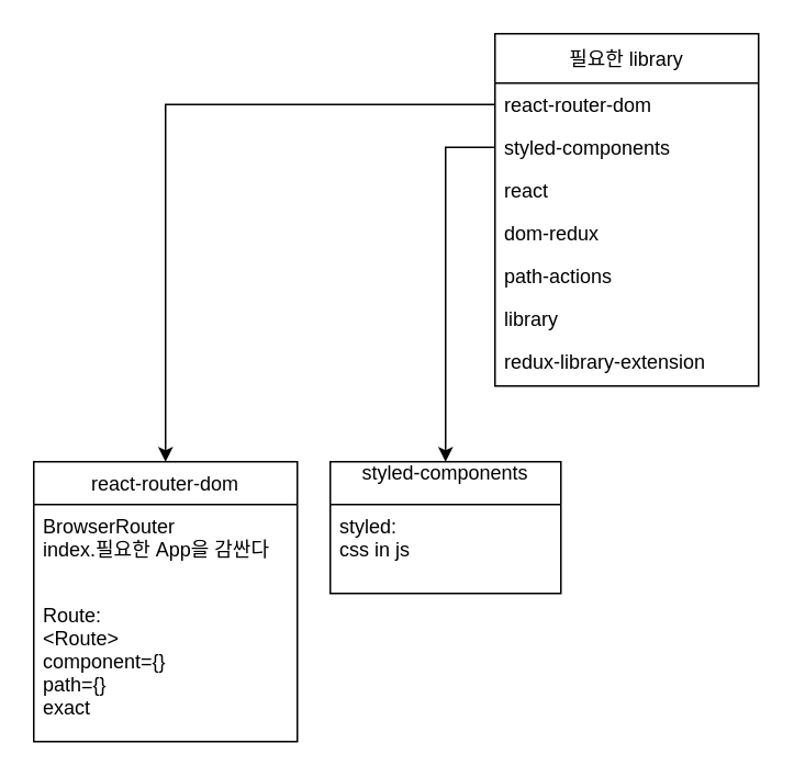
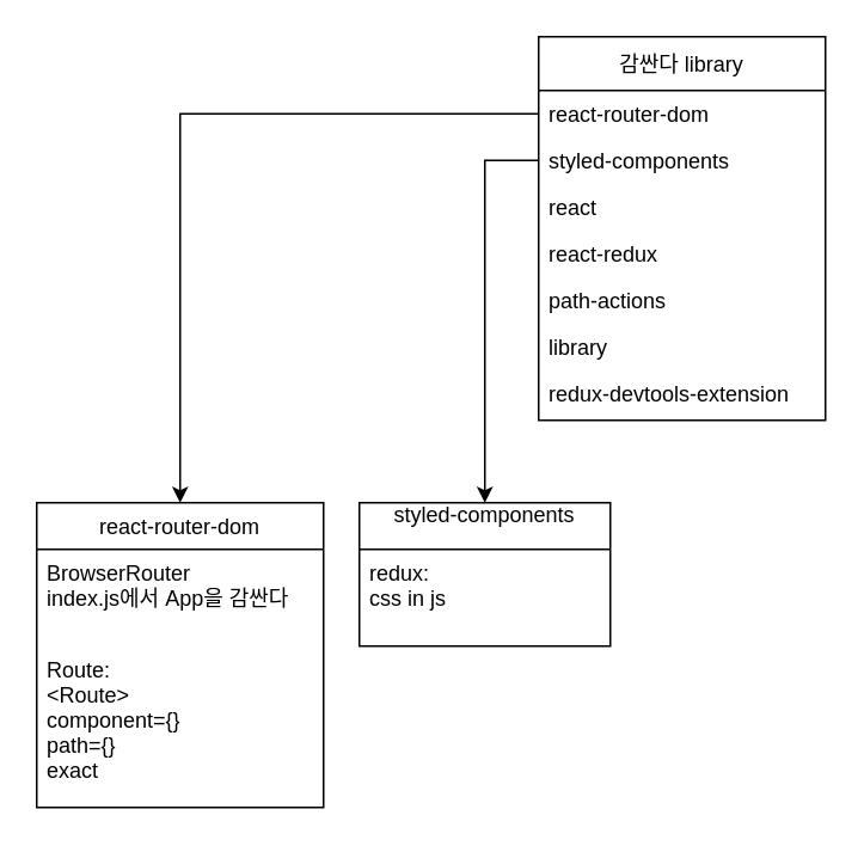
  <mxCell id="0" />
  <mxCell id="1" parent="0" />
- <mxCell id="2" value="필요한 library" style="swimlane;fontStyle=0;childLayout=stackLayout;horizontal=1;startSize=30;fillColor=none;horizontalStack=0;resizeParent=1;resizeParentMax=0;resizeLast=0;collapsible=1;marginBottom=0;" vertex="1" parent="1"><mxGeometry x="300" y="20" width="160" height="214" as="geometry" /></mxCell>
+ <mxCell id="2" value="감싼다 library" style="swimlane;fontStyle=0;childLayout=stackLayout;horizontal=1;startSize=30;fillColor=none;horizontalStack=0;resizeParent=1;resizeParentMax=0;resizeLast=0;collapsible=1;marginBottom=0;" vertex="1" parent="1"><mxGeometry x="300" y="20" width="160" height="214" as="geometry" /></mxCell>
  <mxCell id="3" value="react-router-dom" style="text;strokeColor=none;fillColor=none;align=left;verticalAlign=top;spacingLeft=4;spacingRight=4;overflow=hidden;rotatable=0;points=[[0,0.5],[1,0.5]];portConstraint=eastwest;" vertex="1" parent="2"><mxGeometry y="30" width="160" height="26" as="geometry" /></mxCell>
  <mxCell id="4" value="styled-components" style="text;strokeColor=none;fillColor=none;align=left;verticalAlign=top;spacingLeft=4;spacingRight=4;overflow=hidden;rotatable=0;points=[[0,0.5],[1,0.5]];portConstraint=eastwest;" vertex="1" parent="2"><mxGeometry y="56" width="160" height="26" as="geometry" /></mxCell>
  <mxCell id="5" value="react" style="text;strokeColor=none;fillColor=none;align=left;verticalAlign=top;spacingLeft=4;spacingRight=4;overflow=hidden;rotatable=0;points=[[0,0.5],[1,0.5]];portConstraint=eastwest;" vertex="1" parent="2"><mxGeometry y="82" width="160" height="26" as="geometry" /></mxCell>
- <mxCell id="6" value="dom-redux" style="text;strokeColor=none;fillColor=none;align=left;verticalAlign=top;spacingLeft=4;spacingRight=4;overflow=hidden;rotatable=0;points=[[0,0.5],[1,0.5]];portConstraint=eastwest;" vertex="1" parent="2"><mxGeometry y="108" width="160" height="26" as="geometry" /></mxCell>
+ <mxCell id="6" value="react-redux" style="text;strokeColor=none;fillColor=none;align=left;verticalAlign=top;spacingLeft=4;spacingRight=4;overflow=hidden;rotatable=0;points=[[0,0.5],[1,0.5]];portConstraint=eastwest;" vertex="1" parent="2"><mxGeometry y="108" width="160" height="26" as="geometry" /></mxCell>
  <mxCell id="7" value="path-actions" style="text;strokeColor=none;fillColor=none;align=left;verticalAlign=top;spacingLeft=4;spacingRight=4;overflow=hidden;rotatable=0;points=[[0,0.5],[1,0.5]];portConstraint=eastwest;" vertex="1" parent="2"><mxGeometry y="134" width="160" height="26" as="geometry" /></mxCell>
  <mxCell id="8" value="library" style="text;strokeColor=none;fillColor=none;align=left;verticalAlign=top;spacingLeft=4;spacingRight=4;overflow=hidden;rotatable=0;points=[[0,0.5],[1,0.5]];portConstraint=eastwest;" vertex="1" parent="2"><mxGeometry y="160" width="160" height="26" as="geometry" /></mxCell>
- <mxCell id="9" value="redux-library-extension" style="text;strokeColor=none;fillColor=none;align=left;verticalAlign=top;spacingLeft=4;spacingRight=4;overflow=hidden;rotatable=0;points=[[0,0.5],[1,0.5]];portConstraint=eastwest;" vertex="1" parent="2"><mxGeometry y="186" width="160" height="28" as="geometry" /></mxCell>
+ <mxCell id="9" value="redux-devtools-extension" style="text;strokeColor=none;fillColor=none;align=left;verticalAlign=top;spacingLeft=4;spacingRight=4;overflow=hidden;rotatable=0;points=[[0,0.5],[1,0.5]];portConstraint=eastwest;" vertex="1" parent="2"><mxGeometry y="186" width="160" height="28" as="geometry" /></mxCell>
  <mxCell id="10" value="react-router-dom" style="swimlane;fontStyle=0;childLayout=stackLayout;horizontal=1;startSize=26;fillColor=none;horizontalStack=0;resizeParent=1;resizeParentMax=0;resizeLast=0;collapsible=1;marginBottom=0;" vertex="1" parent="1"><mxGeometry y="280" width="160" height="170" as="geometry" x="20" /></mxCell>
- <mxCell id="11" value="BrowserRouter&#10;index.필요한 App을 감싼다" style="text;strokeColor=none;fillColor=none;align=left;verticalAlign=top;spacingLeft=4;spacingRight=4;overflow=hidden;rotatable=0;points=[[0,0.5],[1,0.5]];portConstraint=eastwest;" vertex="1" parent="10"><mxGeometry y="26" width="160" height="54" as="geometry" /></mxCell>
+ <mxCell id="11" value="BrowserRouter&#10;index.js에서 App을 감싼다" style="text;strokeColor=none;fillColor=none;align=left;verticalAlign=top;spacingLeft=4;spacingRight=4;overflow=hidden;rotatable=0;points=[[0,0.5],[1,0.5]];portConstraint=eastwest;" vertex="1" parent="10"><mxGeometry y="26" width="160" height="54" as="geometry" /></mxCell>
  <mxCell id="12" value="Route:&#10;&lt;Route&gt;&#10;component={}&#10;path={}&#10;exact" style="text;strokeColor=none;fillColor=none;align=left;verticalAlign=top;spacingLeft=4;spacingRight=4;overflow=hidden;rotatable=0;points=[[0,0.5],[1,0.5]];portConstraint=eastwest;" vertex="1" parent="10"><mxGeometry y="80" width="160" height="90" as="geometry" /></mxCell>
  <mxCell id="13" style="edgeStyle=orthogonalEdgeStyle;rounded=0;orthogonalLoop=1;jettySize=auto;html=1;exitX=0;exitY=0.5;exitDx=0;exitDy=0;" edge="1" parent="1" source="3" target="10"><mxGeometry relative="1" as="geometry" /></mxCell>
  <mxCell id="14" value="styled-components&#10;" style="swimlane;fontStyle=0;childLayout=stackLayout;horizontal=1;startSize=26;horizontalStack=0;resizeParent=1;resizeParentMax=0;resizeLast=0;collapsible=1;marginBottom=0;" vertex="1" parent="1"><mxGeometry x="200" y="280" width="140" height="80" as="geometry" /></mxCell>
- <mxCell id="15" value="styled:&#10;css in js " style="text;strokeColor=none;fillColor=none;align=left;verticalAlign=top;spacingLeft=4;spacingRight=4;overflow=hidden;rotatable=0;points=[[0,0.5],[1,0.5]];portConstraint=eastwest;" vertex="1" parent="14"><mxGeometry y="26" width="140" height="54" as="geometry" /></mxCell>
+ <mxCell id="15" value="redux:&#10;css in js " style="text;strokeColor=none;fillColor=none;align=left;verticalAlign=top;spacingLeft=4;spacingRight=4;overflow=hidden;rotatable=0;points=[[0,0.5],[1,0.5]];portConstraint=eastwest;" vertex="1" parent="14"><mxGeometry y="26" width="140" height="54" as="geometry" /></mxCell>
  <mxCell id="16" style="edgeStyle=orthogonalEdgeStyle;rounded=0;orthogonalLoop=1;jettySize=auto;html=1;entryX=0.5;entryY=0;entryDx=0;entryDy=0;" edge="1" parent="1" source="4" target="14"><mxGeometry relative="1" as="geometry" /></mxCell>
